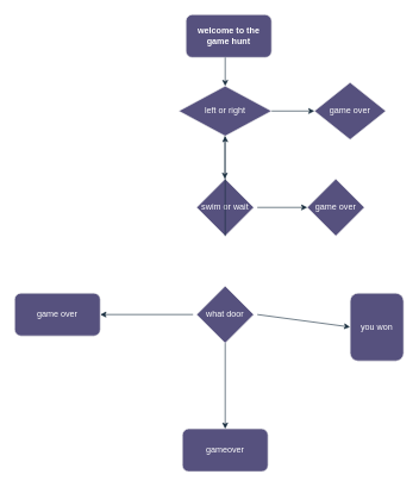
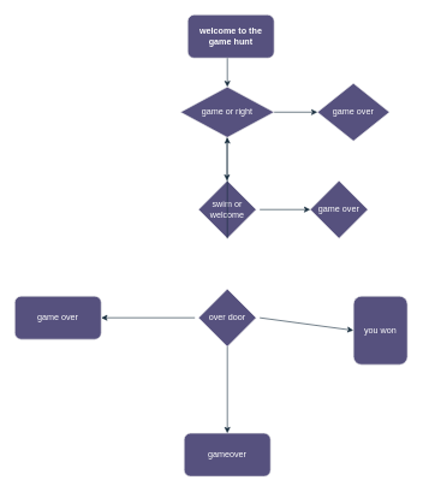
  <mxCell id="0" />
  <mxCell id="1" parent="0" />
  <mxCell id="2" value="gameover" style="rounded=1;whiteSpace=wrap;html=1;labelBackgroundColor=none;fillColor=#56517E;strokeColor=#EEEEEE;fontColor=#FFFFFF;" vertex="1" parent="1"><mxGeometry x="255" y="600" width="120" height="60" as="geometry" /></mxCell>
  <mxCell id="3" value="welcome to the game hunt" style="rounded=1;whiteSpace=wrap;html=1;fontStyle=1;labelBackgroundColor=none;fillColor=#56517E;strokeColor=#EEEEEE;fontColor=#FFFFFF;" vertex="1" parent="1"><mxGeometry x="260" y="20" width="120" height="60" as="geometry" /></mxCell>
- <mxCell id="4" value="left or right" style="rhombus;whiteSpace=wrap;html=1;labelBackgroundColor=none;fillColor=#56517E;strokeColor=#EEEEEE;fontColor=#FFFFFF;" vertex="1" parent="1"><mxGeometry x="250" y="120" width="130" height="70" as="geometry" /></mxCell>
+ <mxCell id="4" value="game or right" style="rhombus;whiteSpace=wrap;html=1;labelBackgroundColor=none;fillColor=#56517E;strokeColor=#EEEEEE;fontColor=#FFFFFF;" vertex="1" parent="1"><mxGeometry x="250" y="120" width="130" height="70" as="geometry" /></mxCell>
  <mxCell id="5" value="game over" style="rhombus;whiteSpace=wrap;html=1;labelBackgroundColor=none;fillColor=#56517E;strokeColor=#EEEEEE;fontColor=#FFFFFF;" vertex="1" parent="1"><mxGeometry x="440" y="115" width="100" height="80" as="geometry" /></mxCell>
  <mxCell id="6" value="" style="endArrow=classic;html=1;rounded=0;entryX=0;entryY=0.5;entryDx=0;entryDy=0;exitX=1;exitY=0.5;exitDx=0;exitDy=0;labelBackgroundColor=none;fontColor=default;strokeColor=#182E3E;" edge="1" parent="1" source="4" target="5"><mxGeometry width="50" height="50" relative="1" as="geometry"><mxPoint x="370" y="180" as="sourcePoint" /><mxPoint x="420" y="130" as="targetPoint" /></mxGeometry></mxCell>
  <mxCell id="7" value="" style="endArrow=classic;html=1;rounded=0;entryX=0.5;entryY=0;entryDx=0;entryDy=0;labelBackgroundColor=none;fontColor=default;strokeColor=#182E3E;" edge="1" parent="1" target="4"><mxGeometry width="50" height="50" relative="1" as="geometry"><mxPoint x="315" y="80" as="sourcePoint" /><mxPoint x="305" y="135" as="targetPoint" /></mxGeometry></mxCell>
  <mxCell id="8" value="" style="endArrow=classic;html=1;rounded=0;labelBackgroundColor=none;fontColor=default;strokeColor=#182E3E;" edge="1" parent="1"><mxGeometry width="50" height="50" relative="1" as="geometry"><mxPoint x="314.5" y="190" as="sourcePoint" /><mxPoint x="314.5" y="250" as="targetPoint" /></mxGeometry></mxCell>
- <mxCell id="9" value="swim or wait" style="rhombus;whiteSpace=wrap;html=1;labelBackgroundColor=none;fillColor=#56517E;strokeColor=#EEEEEE;fontColor=#FFFFFF;" vertex="1" parent="1"><mxGeometry x="275" y="250" width="80" height="80" as="geometry" /></mxCell>
+ <mxCell id="9" value="swim or welcome" style="rhombus;whiteSpace=wrap;html=1;labelBackgroundColor=none;fillColor=#56517E;strokeColor=#EEEEEE;fontColor=#FFFFFF;" vertex="1" parent="1"><mxGeometry x="275" y="250" width="80" height="80" as="geometry" /></mxCell>
  <mxCell id="10" value="game over" style="rhombus;whiteSpace=wrap;html=1;labelBackgroundColor=none;fillColor=#56517E;strokeColor=#EEEEEE;fontColor=#FFFFFF;" vertex="1" parent="1"><mxGeometry x="430" y="250" width="80" height="80" as="geometry" /></mxCell>
- <mxCell id="11" value="what door" style="rhombus;whiteSpace=wrap;html=1;labelBackgroundColor=none;fillColor=#56517E;strokeColor=#EEEEEE;fontColor=#FFFFFF;" vertex="1" parent="1"><mxGeometry x="275" y="400" width="80" height="80" as="geometry" /></mxCell>
+ <mxCell id="11" value="over door" style="rhombus;whiteSpace=wrap;html=1;labelBackgroundColor=none;fillColor=#56517E;strokeColor=#EEEEEE;fontColor=#FFFFFF;" vertex="1" parent="1"><mxGeometry x="275" y="400" width="80" height="80" as="geometry" /></mxCell>
  <mxCell id="12" value="" style="endArrow=classic;html=1;rounded=0;entryX=0;entryY=0.5;entryDx=0;entryDy=0;labelBackgroundColor=none;fontColor=default;strokeColor=#182E3E;" edge="1" parent="1" target="10"><mxGeometry width="50" height="50" relative="1" as="geometry"><mxPoint x="360" y="290" as="sourcePoint" /><mxPoint x="420" y="265" as="targetPoint" /></mxGeometry></mxCell>
  <mxCell id="13" value="" style="endArrow=classic;html=1;rounded=0;exitX=0.5;exitY=1;exitDx=0;exitDy=0;labelBackgroundColor=none;fontColor=default;strokeColor=#182E3E;" edge="1" parent="1" source="9" target="4"><mxGeometry width="50" height="50" relative="1" as="geometry"><mxPoint x="285" y="310" as="sourcePoint" /><mxPoint x="345" y="410" as="targetPoint" /></mxGeometry></mxCell>
  <mxCell id="14" value="" style="endArrow=classic;html=1;rounded=0;entryX=0;entryY=0.5;entryDx=0;entryDy=0;labelBackgroundColor=none;fontColor=default;strokeColor=#182E3E;" edge="1" parent="1" target="18"><mxGeometry width="50" height="50" relative="1" as="geometry"><mxPoint x="360" y="440" as="sourcePoint" /><mxPoint x="410" y="400" as="targetPoint" /></mxGeometry></mxCell>
  <mxCell id="15" value="" style="endArrow=classic;html=1;rounded=0;entryX=1;entryY=0.5;entryDx=0;entryDy=0;labelBackgroundColor=none;fontColor=default;strokeColor=#182E3E;" edge="1" parent="1" target="17"><mxGeometry width="50" height="50" relative="1" as="geometry"><mxPoint x="270" y="440" as="sourcePoint" /><mxPoint x="255" y="430" as="targetPoint" /></mxGeometry></mxCell>
  <mxCell id="16" value="" style="endArrow=classic;html=1;rounded=0;entryX=0.5;entryY=0;entryDx=0;entryDy=0;exitX=0.5;exitY=1;exitDx=0;exitDy=0;labelBackgroundColor=none;fontColor=default;strokeColor=#182E3E;" edge="1" parent="1" source="11" target="2"><mxGeometry width="50" height="50" relative="1" as="geometry"><mxPoint x="295" y="540" as="sourcePoint" /><mxPoint x="345" y="490" as="targetPoint" /></mxGeometry></mxCell>
  <mxCell id="17" value="game over" style="rounded=1;whiteSpace=wrap;html=1;labelBackgroundColor=none;fillColor=#56517E;strokeColor=#EEEEEE;fontColor=#FFFFFF;" vertex="1" parent="1"><mxGeometry x="20" y="410" width="120" height="60" as="geometry" /></mxCell>
  <mxCell id="18" value="you won" style="rounded=1;whiteSpace=wrap;html=1;labelBackgroundColor=none;fillColor=#56517E;strokeColor=#EEEEEE;fontColor=#FFFFFF;" vertex="1" parent="1"><mxGeometry x="490" y="410" width="75" height="95" as="geometry" /></mxCell>
